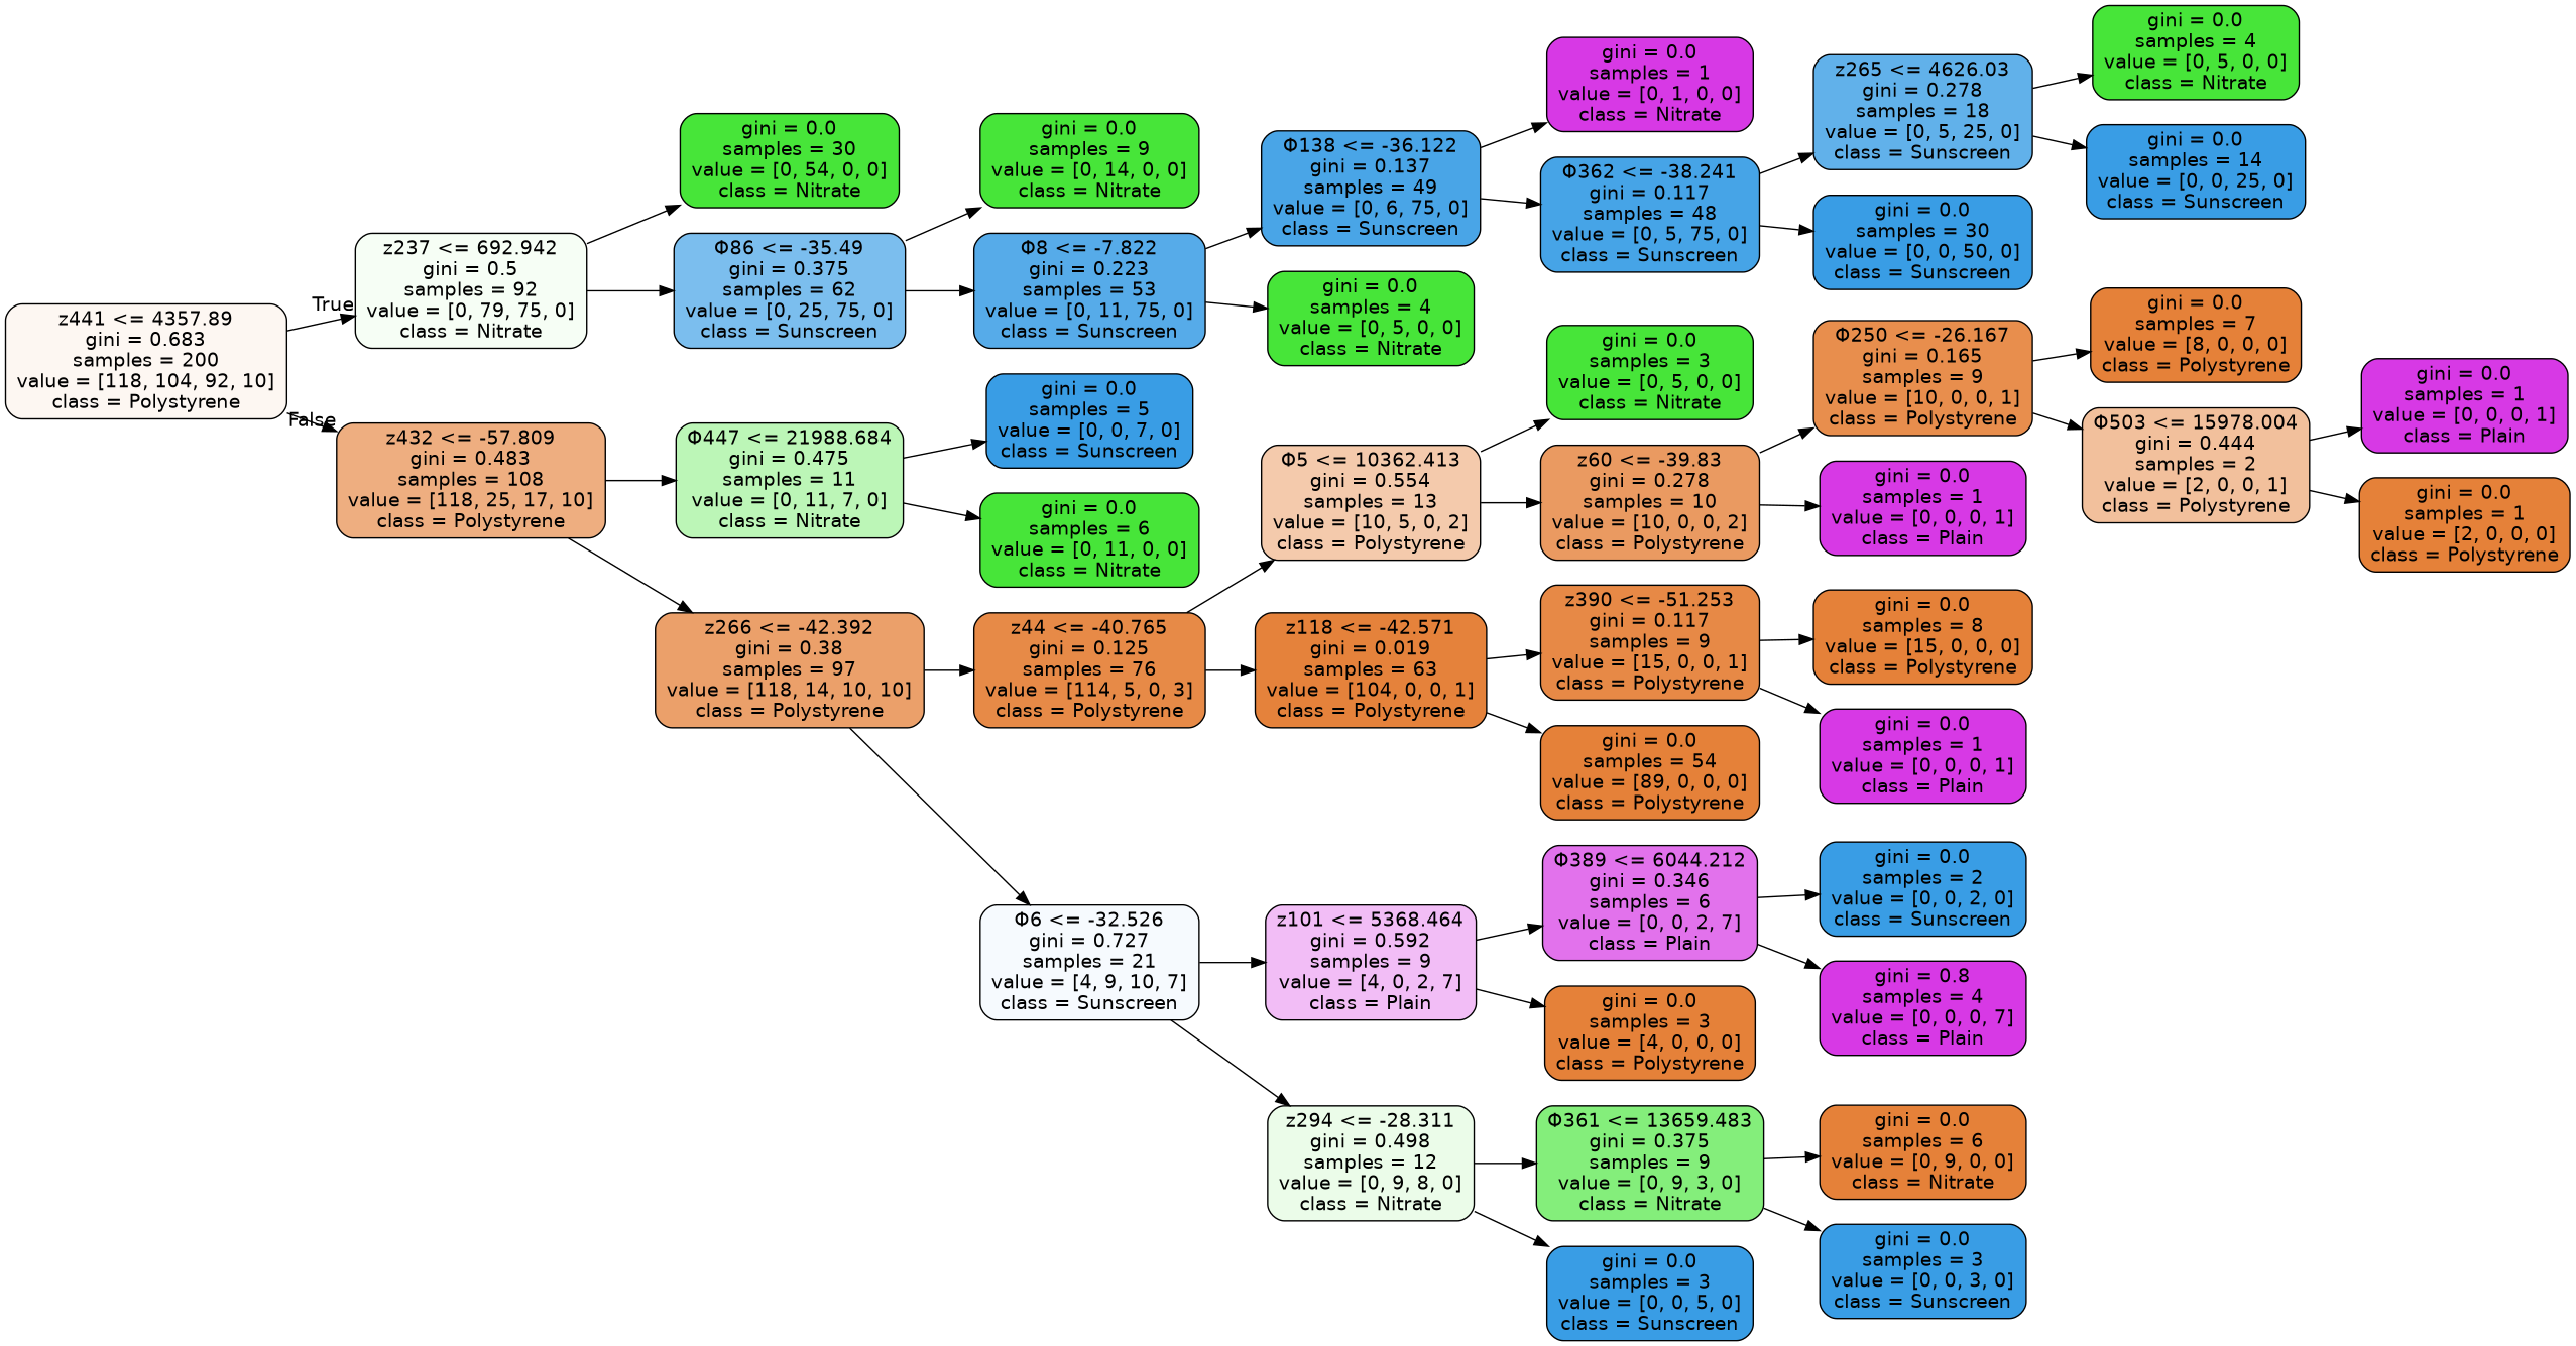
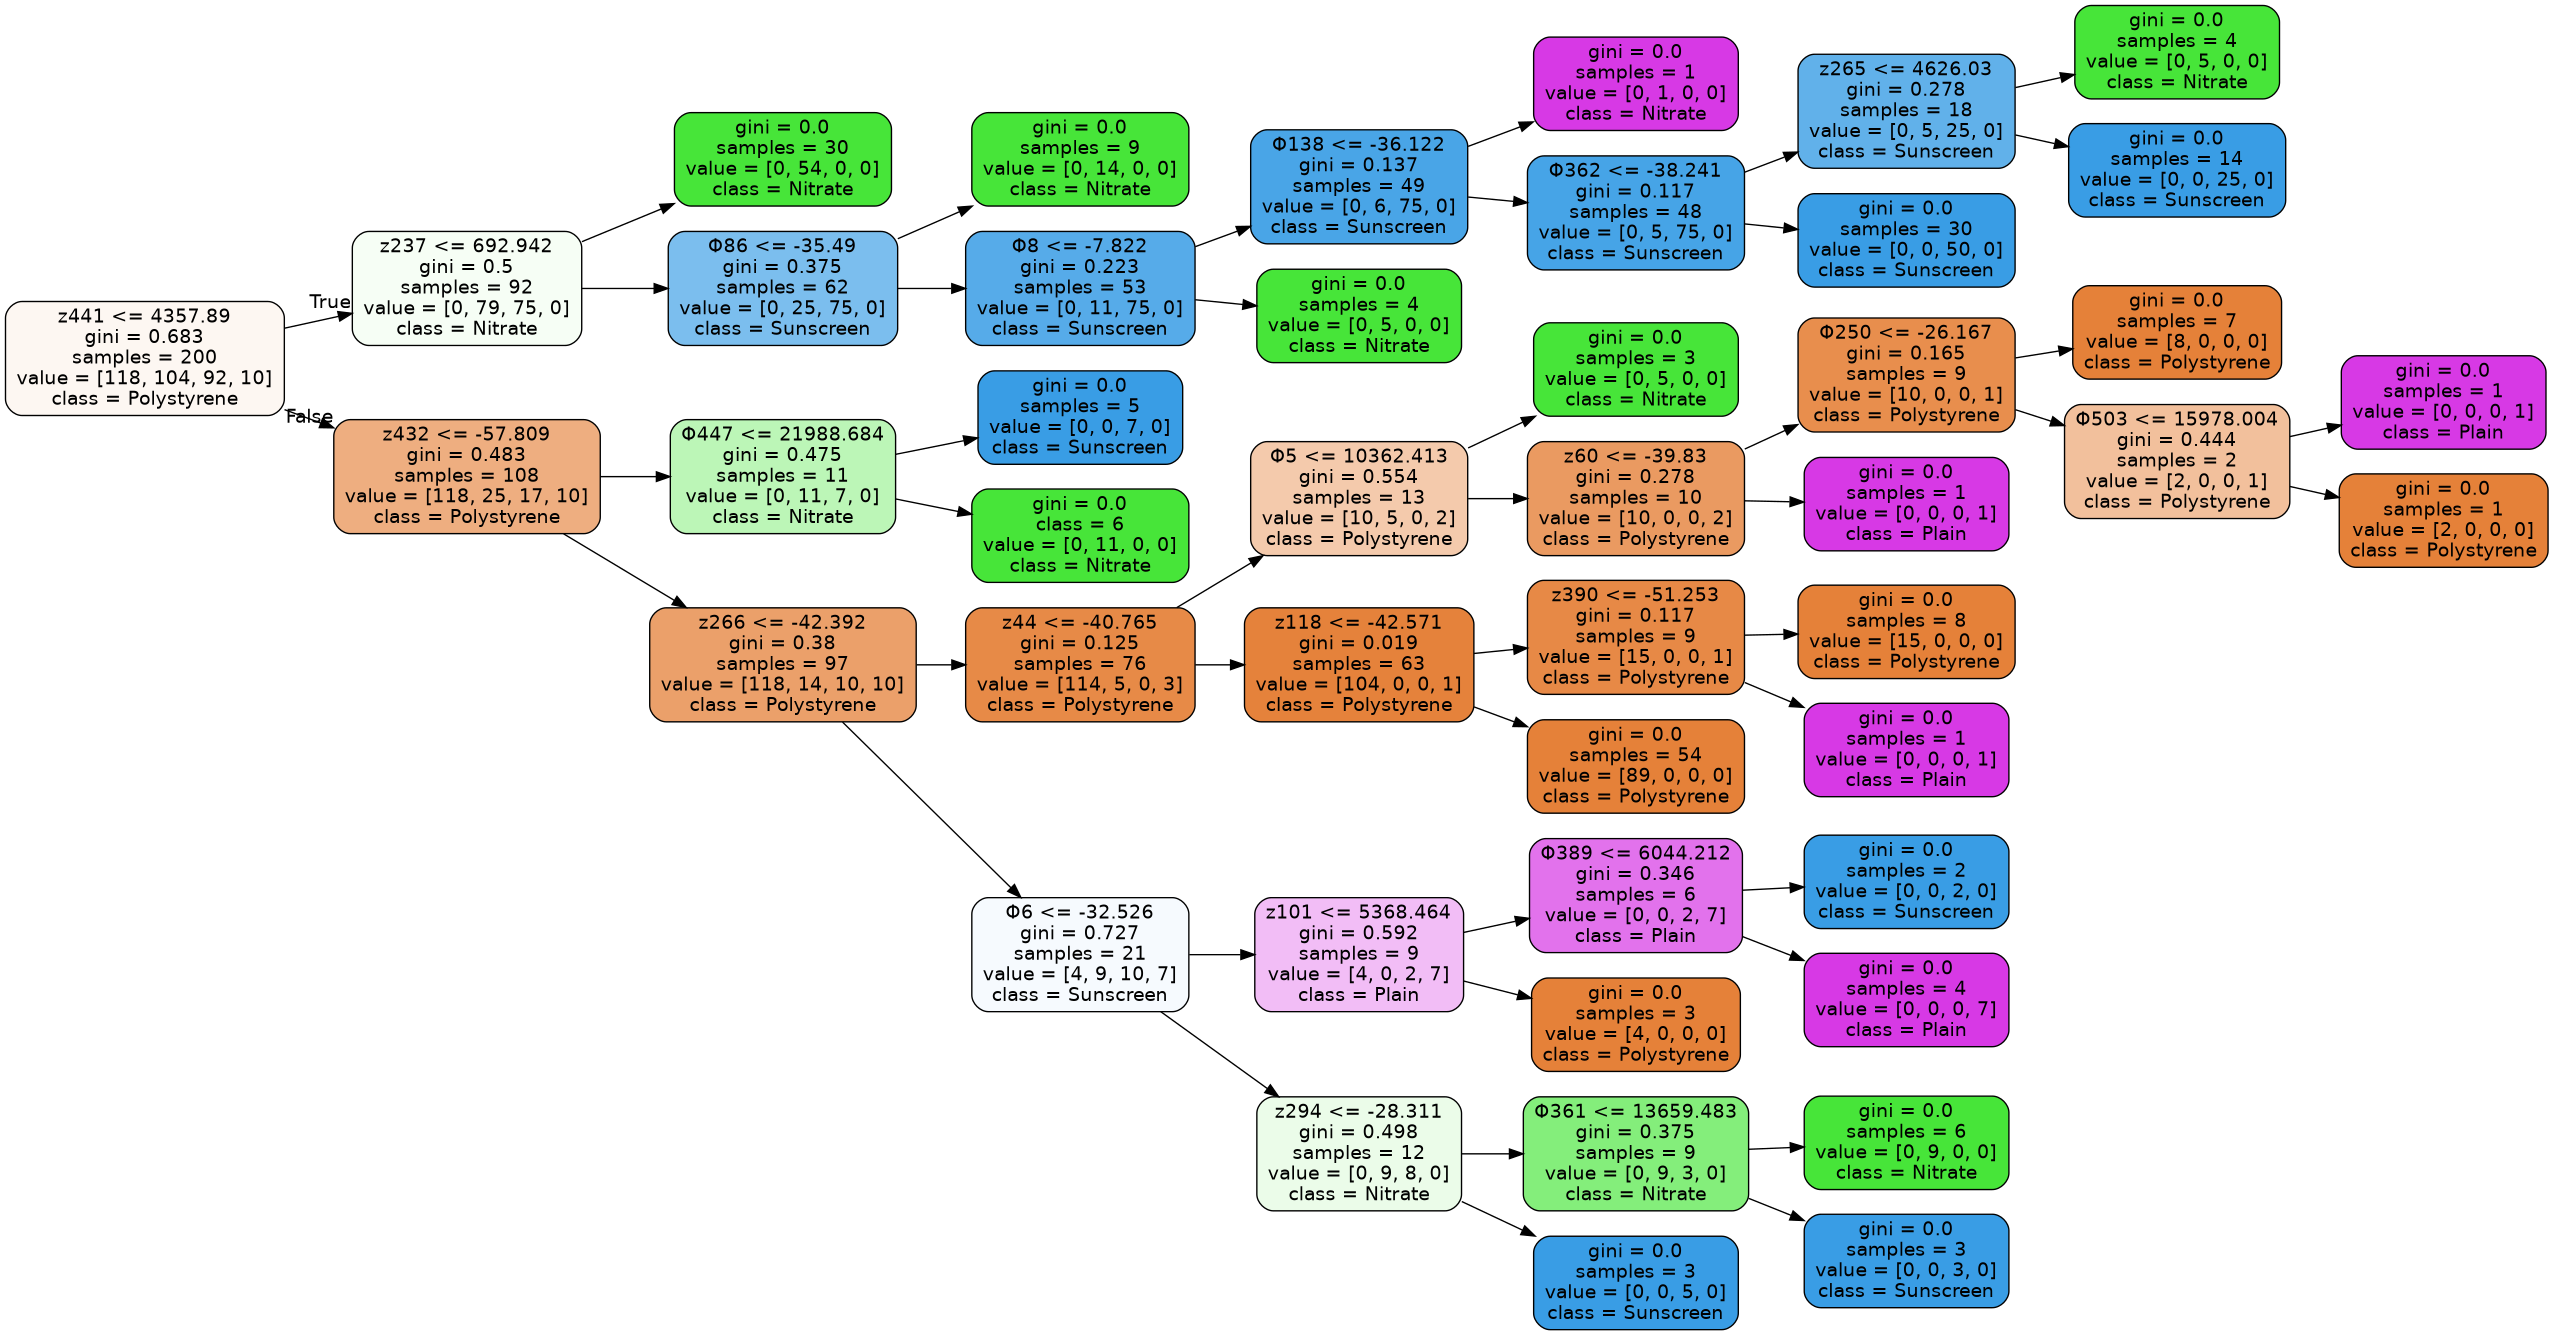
  digraph {
    rankdir=LR
    node [color=black fillcolor="#47e539" fontname=helvetica shape=box style="filled, rounded"]
    edge [fontname=helvetica]
    n1 [fillcolor="#fdf7f2" label="z441 <= 4357.89\ngini = 0.683\nsamples = 200\nvalue = [118, 104, 92, 10]\nclass = Polystyrene"]
    n2 [fillcolor="#f6fef5" label="z237 <= 692.942\ngini = 0.5\nsamples = 92\nvalue = [0, 79, 75, 0]\nclass = Nitrate"]
    n3 [fillcolor="#eeae80" label="z432 <= -57.809\ngini = 0.483\nsamples = 108\nvalue = [118, 25, 17, 10]\nclass = Polystyrene"]
    n4 [label="gini = 0.0\nsamples = 30\nvalue = [0, 54, 0, 0]\nclass = Nitrate"]
    n5 [fillcolor="#7bbeee" label="Φ86 <= -35.49\ngini = 0.375\nsamples = 62\nvalue = [0, 25, 75, 0]\nclass = Sunscreen"]
    n6 [fillcolor="#bcf6b7" label="Φ447 <= 21988.684\ngini = 0.475\nsamples = 11\nvalue = [0, 11, 7, 0]\nclass = Nitrate"]
    n7 [fillcolor="#eba06a" label="z266 <= -42.392\ngini = 0.38\nsamples = 97\nvalue = [118, 14, 10, 10]\nclass = Polystyrene"]
    n8 [label="gini = 0.0\nsamples = 9\nvalue = [0, 14, 0, 0]\nclass = Nitrate"]
    n9 [fillcolor="#56abe9" label="Φ8 <= -7.822\ngini = 0.223\nsamples = 53\nvalue = [0, 11, 75, 0]\nclass = Sunscreen"]
    n10 [fillcolor="#49a5e7" label="Φ138 <= -36.122\ngini = 0.137\nsamples = 49\nvalue = [0, 6, 75, 0]\nclass = Sunscreen"]
    n11 [label="gini = 0.0\nsamples = 4\nvalue = [0, 5, 0, 0]\nclass = Nitrate"]
    n12 [fillcolor="#d739e5" label="gini = 0.0\nsamples = 1\nvalue = [0, 1, 0, 0]\nclass = Nitrate"]
    n13 [fillcolor="#46a4e7" label="Φ362 <= -38.241\ngini = 0.117\nsamples = 48\nvalue = [0, 5, 75, 0]\nclass = Sunscreen"]
    n14 [fillcolor="#61b1ea" label="z265 <= 4626.03\ngini = 0.278\nsamples = 18\nvalue = [0, 5, 25, 0]\nclass = Sunscreen"]
    n15 [fillcolor="#399de5" label="gini = 0.0\nsamples = 30\nvalue = [0, 0, 50, 0]\nclass = Sunscreen"]
    n16 [label="gini = 0.0\nsamples = 4\nvalue = [0, 5, 0, 0]\nclass = Nitrate"]
    n17 [fillcolor="#399de5" label="gini = 0.0\nsamples = 14\nvalue = [0, 0, 25, 0]\nclass = Sunscreen"]
    n18 [fillcolor="#399de5" label="gini = 0.0\nsamples = 5\nvalue = [0, 0, 7, 0]\nclass = Sunscreen"]
-   n19 [label="gini = 0.0\nsamples = 6\nvalue = [0, 11, 0, 0]\nclass = Nitrate"]
+   n19 [label="gini = 0.0\nclass = 6\nvalue = [0, 11, 0, 0]\nclass = Nitrate"]
    n20 [fillcolor="#e78a47" label="z44 <= -40.765\ngini = 0.125\nsamples = 76\nvalue = [114, 5, 0, 3]\nclass = Polystyrene"]
    n21 [fillcolor="#f6fafe" label="Φ6 <= -32.526\ngini = 0.727\nsamples = 21\nvalue = [4, 9, 10, 7]\nclass = Sunscreen"]
    n22 [fillcolor="#f4caac" label="Φ5 <= 10362.413\ngini = 0.554\nsamples = 13\nvalue = [10, 5, 0, 2]\nclass = Polystyrene"]
    n23 [fillcolor="#e5823b" label="z118 <= -42.571\ngini = 0.019\nsamples = 63\nvalue = [104, 0, 0, 1]\nclass = Polystyrene"]
    n24 [fillcolor="#f2bdf6" label="z101 <= 5368.464\ngini = 0.592\nsamples = 9\nvalue = [4, 0, 2, 7]\nclass = Plain"]
    n25 [fillcolor="#ebfce9" label="z294 <= -28.311\ngini = 0.498\nsamples = 12\nvalue = [0, 9, 8, 0]\nclass = Nitrate"]
    n26 [label="gini = 0.0\nsamples = 3\nvalue = [0, 5, 0, 0]\nclass = Nitrate"]
    n27 [fillcolor="#ea9a61" label="z60 <= -39.83\ngini = 0.278\nsamples = 10\nvalue = [10, 0, 0, 2]\nclass = Polystyrene"]
    n28 [fillcolor="#e78946" label="z390 <= -51.253\ngini = 0.117\nsamples = 9\nvalue = [15, 0, 0, 1]\nclass = Polystyrene"]
    n29 [fillcolor="#e58139" label="gini = 0.0\nsamples = 54\nvalue = [89, 0, 0, 0]\nclass = Polystyrene"]
    n30 [fillcolor="#e88e4d" label="Φ250 <= -26.167\ngini = 0.165\nsamples = 9\nvalue = [10, 0, 0, 1]\nclass = Polystyrene"]
    n31 [fillcolor="#d739e5" label="gini = 0.0\nsamples = 1\nvalue = [0, 0, 0, 1]\nclass = Plain"]
    n32 [fillcolor="#e58139" label="gini = 0.0\nsamples = 7\nvalue = [8, 0, 0, 0]\nclass = Polystyrene"]
    n33 [fillcolor="#f2c09c" label="Φ503 <= 15978.004\ngini = 0.444\nsamples = 2\nvalue = [2, 0, 0, 1]\nclass = Polystyrene"]
    n34 [fillcolor="#d739e5" label="gini = 0.0\nsamples = 1\nvalue = [0, 0, 0, 1]\nclass = Plain"]
    n35 [fillcolor="#e58139" label="gini = 0.0\nsamples = 1\nvalue = [2, 0, 0, 0]\nclass = Polystyrene"]
    n36 [fillcolor="#e58139" label="gini = 0.0\nsamples = 8\nvalue = [15, 0, 0, 0]\nclass = Polystyrene"]
    n37 [fillcolor="#d739e5" label="gini = 0.0\nsamples = 1\nvalue = [0, 0, 0, 1]\nclass = Plain"]
    n38 [fillcolor="#e272ec" label="Φ389 <= 6044.212\ngini = 0.346\nsamples = 6\nvalue = [0, 0, 2, 7]\nclass = Plain"]
    n39 [fillcolor="#e58139" label="gini = 0.0\nsamples = 3\nvalue = [4, 0, 0, 0]\nclass = Polystyrene"]
    n40 [fillcolor="#84ee7b" label="Φ361 <= 13659.483\ngini = 0.375\nsamples = 9\nvalue = [0, 9, 3, 0]\nclass = Nitrate"]
    n41 [fillcolor="#399de5" label="gini = 0.0\nsamples = 3\nvalue = [0, 0, 5, 0]\nclass = Sunscreen"]
    n42 [fillcolor="#399de5" label="gini = 0.0\nsamples = 2\nvalue = [0, 0, 2, 0]\nclass = Sunscreen"]
-   n43 [fillcolor="#d739e5" label="gini = 0.8\nsamples = 4\nvalue = [0, 0, 0, 7]\nclass = Plain"]
-   n44 [fillcolor="#e58139" label="gini = 0.0\nsamples = 6\nvalue = [0, 9, 0, 0]\nclass = Nitrate"]
+   n43 [fillcolor="#d739e5" label="gini = 0.0\nsamples = 4\nvalue = [0, 0, 0, 7]\nclass = Plain"]
+   n44 [label="gini = 0.0\nsamples = 6\nvalue = [0, 9, 0, 0]\nclass = Nitrate"]
    n45 [fillcolor="#399de5" label="gini = 0.0\nsamples = 3\nvalue = [0, 0, 3, 0]\nclass = Sunscreen"]
    n1 -> n2 [headlabel=True labelangle=45 labeldistance=2.5]
    n1 -> n3 [headlabel=False labelangle=-45 labeldistance=2.5]
    n2 -> n4
    n2 -> n5
    n3 -> n6
    n3 -> n7
    n5 -> n8
    n5 -> n9
    n6 -> n18
    n6 -> n19
    n7 -> n20
    n7 -> n21
    n9 -> n10
    n9 -> n11
    n10 -> n12
    n10 -> n13
    n13 -> n14
    n13 -> n15
    n14 -> n16
    n14 -> n17
    n20 -> n22
    n20 -> n23
    n21 -> n24
    n21 -> n25
    n22 -> n26
    n22 -> n27
    n23 -> n28
    n23 -> n29
    n24 -> n38
    n24 -> n39
    n25 -> n40
    n25 -> n41
    n27 -> n30
    n27 -> n31
    n28 -> n36
    n28 -> n37
    n30 -> n32
    n30 -> n33
    n33 -> n34
    n33 -> n35
    n38 -> n42
    n38 -> n43
    n40 -> n44
    n40 -> n45
  }
